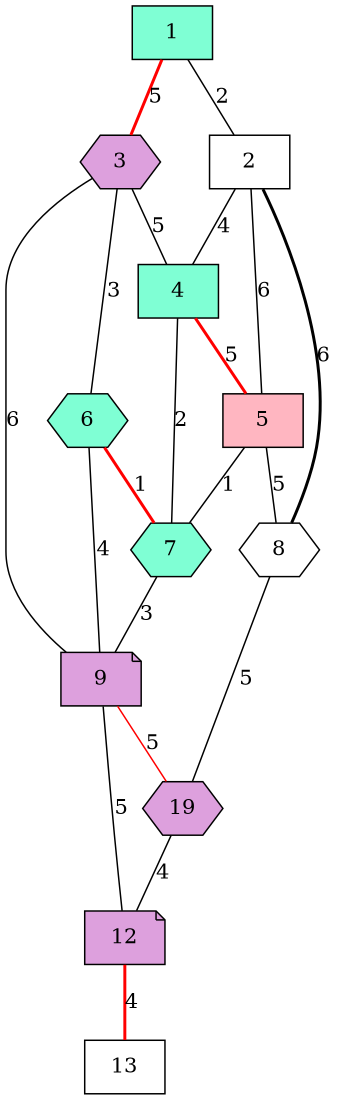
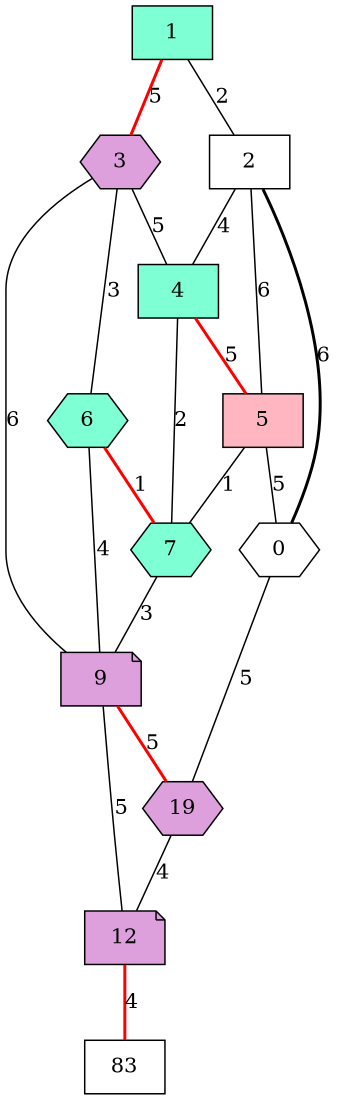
  graph {
    node [fillcolor=aquamarine shape=box style=filled]
    2 [fillcolor=white]
    1
    3 [fillcolor=plum shape=hexagon]
    4
    5 [fillcolor=lightpink]
-   8 [fillcolor=white shape=hexagon]
+   8 [fillcolor=white shape=hexagon label=0]
    6 [shape=hexagon]
    9 [fillcolor=plum shape=note]
    7 [shape=hexagon]
    n10 [fillcolor=plum label=19 shape=hexagon]
    12 [fillcolor=plum shape=note]
-   13 [fillcolor=white]
+   13 [fillcolor=white label=83]
    2 -- 4 [label=4]
    2 -- 5 [label=6]
    2 -- 8 [color=black label=6 style=bold]
    1 -- 2 [label=2]
    1 -- 3 [color=red label=5 style=bold]
    3 -- 4 [label=5]
    3 -- 6 [label=3]
    3 -- 9 [label=6]
    4 -- 5 [color=red label=5 style=bold]
    4 -- 7 [label=2]
    5 -- 8 [label=5]
    5 -- 7 [label=1]
    8 -- n10 [label=5]
    6 -- 9 [label=4]
    6 -- 7 [color=red label=1 style=bold]
-   9 -- n10 [color=red label=5 style=solid]
+   9 -- n10 [color=red label=5 style=bold]
    9 -- 12 [label=5]
    7 -- 9 [label=3]
    n10 -- 12 [label=4]
    12 -- 13 [color=red label=4 style=bold]
  }
